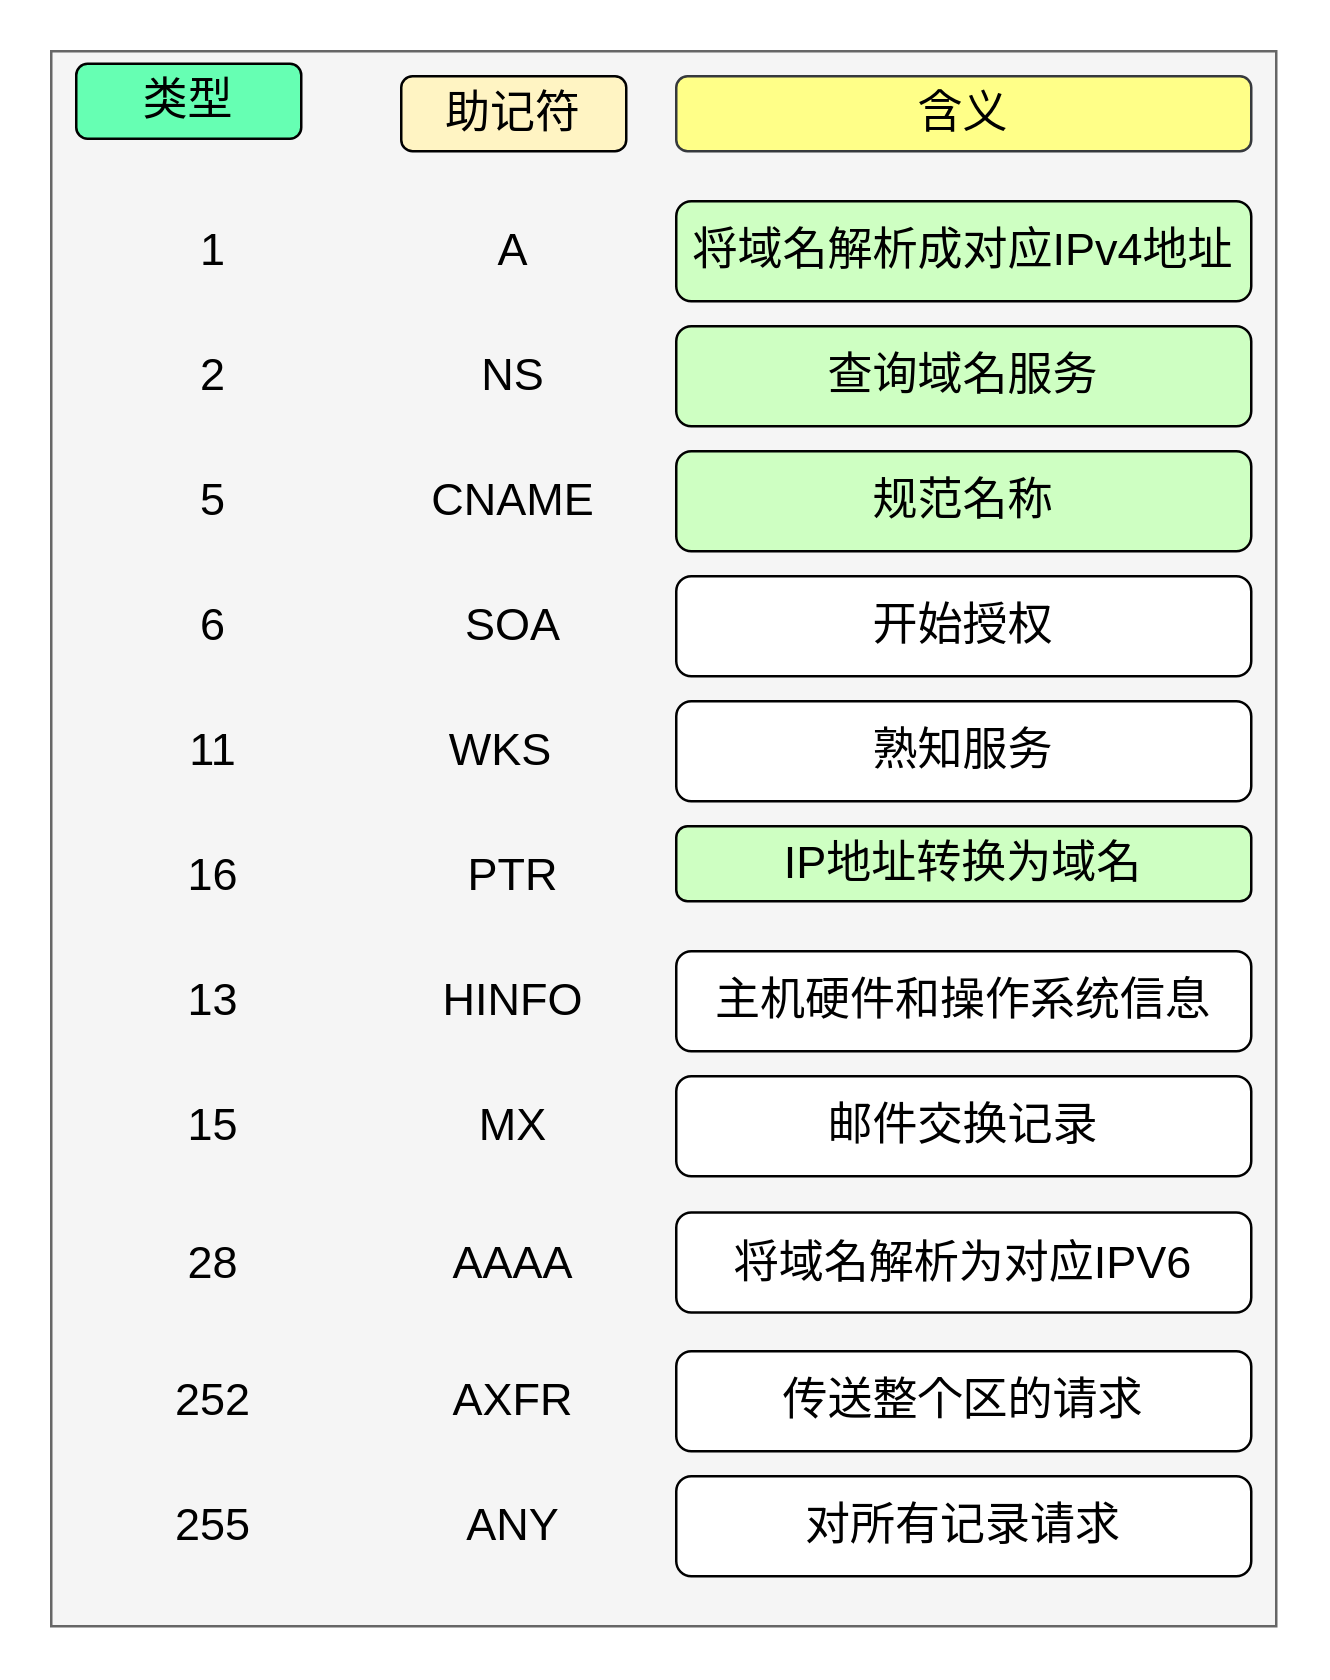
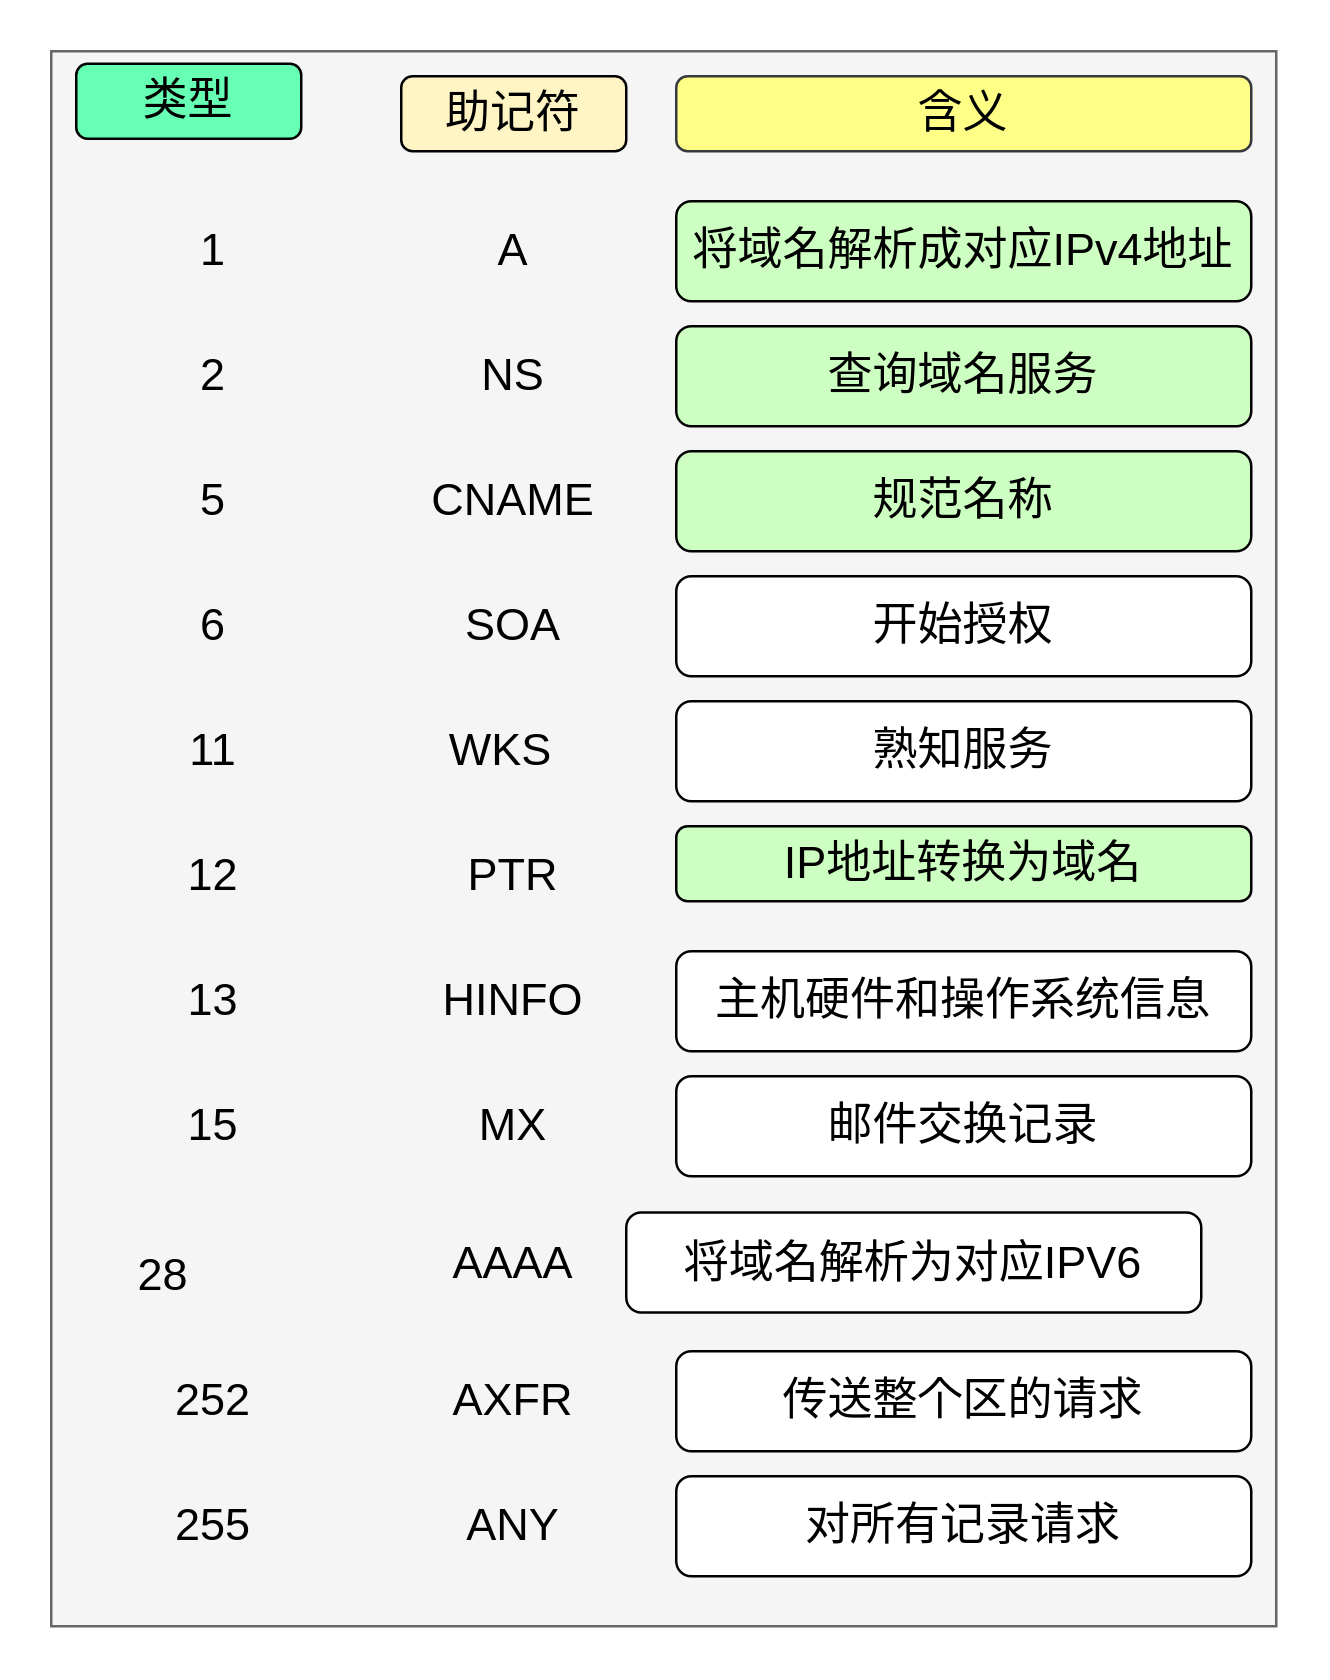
  <mxCell id="0" />
  <mxCell id="1" parent="0" />
  <mxCell id="2" value="" style="rounded=0;whiteSpace=wrap;html=1;fillColor=#f5f5f5;strokeColor=#666666;fontColor=#333333;fontSize=18;" vertex="1" parent="1"><mxGeometry x="20" y="20" width="490" height="630" as="geometry" /></mxCell>
  <mxCell id="3" value="类型" style="rounded=1;whiteSpace=wrap;html=1;fontSize=18;fillColor=#66FFB3;" vertex="1" parent="1"><mxGeometry x="30" y="25" width="90" height="30" as="geometry" /></mxCell>
  <mxCell id="4" value="助记符" style="rounded=1;whiteSpace=wrap;html=1;fontSize=18;fillColor=#FFF4C3;" vertex="1" parent="1"><mxGeometry x="160" y="30" width="90" height="30" as="geometry" /></mxCell>
  <mxCell id="5" value="含义" style="rounded=1;whiteSpace=wrap;html=1;fontSize=18;fillColor=#ffff88;strokeColor=#36393d;" vertex="1" parent="1"><mxGeometry x="270" y="30" width="230" height="30" as="geometry" /></mxCell>
  <mxCell id="6" value="1" style="text;html=1;strokeColor=none;fillColor=none;align=center;verticalAlign=middle;whiteSpace=wrap;rounded=0;fontSize=18;" vertex="1" parent="1"><mxGeometry x="65" y="90" width="40" height="20" as="geometry" /></mxCell>
  <mxCell id="7" value="2" style="text;html=1;strokeColor=none;fillColor=none;align=center;verticalAlign=middle;whiteSpace=wrap;rounded=0;fontSize=18;" vertex="1" parent="1"><mxGeometry x="65" y="140" width="40" height="20" as="geometry" /></mxCell>
  <mxCell id="8" value="&lt;span style=&quot;font-size: 18px;&quot;&gt;将域名解析成对应&lt;/span&gt;&lt;span lang=&quot;EN-US&quot; style=&quot;font-size: 18px; font-family: calibri, sans-serif;&quot;&gt;IPv4&lt;/span&gt;&lt;span style=&quot;font-size: 18px;&quot;&gt;地址&lt;/span&gt;" style="rounded=1;whiteSpace=wrap;html=1;fontSize=18;fillColor=#CEFFC2;" vertex="1" parent="1"><mxGeometry x="270" y="80" width="230" height="40" as="geometry" /></mxCell>
  <mxCell id="9" value="查询域名服务" style="rounded=1;whiteSpace=wrap;html=1;fontSize=18;fillColor=#CEFFC2;" vertex="1" parent="1"><mxGeometry x="270" y="130" width="230" height="40" as="geometry" /></mxCell>
  <mxCell id="10" value="规范名称" style="rounded=1;whiteSpace=wrap;html=1;fontSize=18;fillColor=#CEFFC2;" vertex="1" parent="1"><mxGeometry x="270" y="180" width="230" height="40" as="geometry" /></mxCell>
  <mxCell id="11" value="开始授权" style="rounded=1;whiteSpace=wrap;html=1;fontSize=18;" vertex="1" parent="1"><mxGeometry x="270" y="230" width="230" height="40" as="geometry" /></mxCell>
  <mxCell id="12" value="熟知服务" style="rounded=1;whiteSpace=wrap;html=1;fontSize=18;" vertex="1" parent="1"><mxGeometry x="270" y="280" width="230" height="40" as="geometry" /></mxCell>
  <mxCell id="13" value="5" style="text;html=1;strokeColor=none;fillColor=none;align=center;verticalAlign=middle;whiteSpace=wrap;rounded=0;fontSize=18;" vertex="1" parent="1"><mxGeometry x="65" y="190" width="40" height="20" as="geometry" /></mxCell>
  <mxCell id="14" value="6" style="text;html=1;strokeColor=none;fillColor=none;align=center;verticalAlign=middle;whiteSpace=wrap;rounded=0;fontSize=18;" vertex="1" parent="1"><mxGeometry x="65" y="240" width="40" height="20" as="geometry" /></mxCell>
  <mxCell id="15" value="11" style="text;html=1;strokeColor=none;fillColor=none;align=center;verticalAlign=middle;whiteSpace=wrap;rounded=0;fontSize=18;" vertex="1" parent="1"><mxGeometry x="65" y="290" width="40" height="20" as="geometry" /></mxCell>
  <mxCell id="16" value="A&lt;span style=&quot;color: rgba(0 , 0 , 0 , 0) ; font-family: monospace ; font-size: 0px&quot;&gt;%3CmxGraphModel%3E%3Croot%3E%3CmxCell%20id%3D%220%22%2F%3E%3CmxCell%20id%3D%221%22%20parent%3D%220%22%2F%3E%3CmxCell%20id%3D%222%22%20value%3D%222%22%20style%3D%22text%3Bhtml%3D1%3BstrokeColor%3Dnone%3BfillColor%3Dnone%3Balign%3Dcenter%3BverticalAlign%3Dmiddle%3BwhiteSpace%3Dwrap%3Brounded%3D0%3BfontSize%3D18%3B%22%20vertex%3D%221%22%20parent%3D%221%22%3E%3CmxGeometry%20x%3D%22105%22%20y%3D%22300%22%20width%3D%2240%22%20height%3D%2220%22%20as%3D%22geometry%22%2F%3E%3C%2FmxCell%3E%3C%2Froot%3E%3C%2FmxGraphModel%3E&lt;/span&gt;" style="text;html=1;strokeColor=none;fillColor=none;align=center;verticalAlign=middle;whiteSpace=wrap;rounded=0;fontSize=18;" vertex="1" parent="1"><mxGeometry x="185" y="90" width="40" height="20" as="geometry" /></mxCell>
  <mxCell id="17" value="NS&lt;span style=&quot;color: rgba(0 , 0 , 0 , 0) ; font-family: monospace ; font-size: 0px&quot;&gt;%3CmxGraphModel%3E%3Croot%3E%3CmxCell%20id%3D%220%22%2F%3E%3CmxCell%20id%3D%221%22%20parent%3D%220%22%2F%3E%3CmxCell%20id%3D%222%22%20value%3D%22A%26lt%3Bspan%20style%3D%26quot%3Bcolor%3A%20rgba(0%20%2C%200%20%2C%200%20%2C%200)%20%3B%20font-family%3A%20monospace%20%3B%20font-size%3A%200px%26quot%3B%26gt%3B%253CmxGraphModel%253E%253Croot%253E%253CmxCell%2520id%253D%25220%2522%252F%253E%253CmxCell%2520id%253D%25221%2522%2520parent%253D%25220%2522%252F%253E%253CmxCell%2520id%253D%25222%2522%2520value%253D%25222%2522%2520style%253D%2522text%253Bhtml%253D1%253BstrokeColor%253Dnone%253BfillColor%253Dnone%253Balign%253Dcenter%253BverticalAlign%253Dmiddle%253BwhiteSpace%253Dwrap%253Brounded%253D0%253BfontSize%253D18%253B%2522%2520vertex%253D%25221%2522%2520parent%253D%25221%2522%253E%253CmxGeometry%2520x%253D%2522105%2522%2520y%253D%2522300%2522%2520width%253D%252240%2522%2520height%253D%252220%2522%2520as%253D%2522geometry%2522%252F%253E%253C%252FmxCell%253E%253C%252Froot%253E%253C%252FmxGraphModel%253E%26lt%3B%2Fspan%26gt%3B%22%20style%3D%22text%3Bhtml%3D1%3BstrokeColor%3Dnone%3BfillColor%3Dnone%3Balign%3Dcenter%3BverticalAlign%3Dmiddle%3BwhiteSpace%3Dwrap%3Brounded%3D0%3BfontSize%3D18%3B%22%20vertex%3D%221%22%20parent%3D%221%22%3E%3CmxGeometry%20x%3D%22225%22%20y%3D%22150%22%20width%3D%2240%22%20height%3D%2220%22%20as%3D%22geometry%22%2F%3E%3C%2FmxCell%3E%3C%2Froot%3E%3C%2FmxGraphModel%3E&lt;/span&gt;" style="text;html=1;strokeColor=none;fillColor=none;align=center;verticalAlign=middle;whiteSpace=wrap;rounded=0;fontSize=18;" vertex="1" parent="1"><mxGeometry x="185" y="140" width="40" height="20" as="geometry" /></mxCell>
  <mxCell id="18" value="CNAME" style="text;html=1;strokeColor=none;fillColor=none;align=center;verticalAlign=middle;whiteSpace=wrap;rounded=0;fontSize=18;" vertex="1" parent="1"><mxGeometry x="185" y="190" width="40" height="20" as="geometry" /></mxCell>
  <mxCell id="19" value="SOA&lt;span style=&quot;color: rgba(0 , 0 , 0 , 0) ; font-family: monospace ; font-size: 0px&quot;&gt;%3CmxGraphModel%3E%3Croot%3E%3CmxCell%20id%3D%220%22%2F%3E%3CmxCell%20id%3D%221%22%20parent%3D%220%22%2F%3E%3CmxCell%20id%3D%222%22%20value%3D%22CNAME%22%20style%3D%22text%3Bhtml%3D1%3BstrokeColor%3Dnone%3BfillColor%3Dnone%3Balign%3Dcenter%3BverticalAlign%3Dmiddle%3BwhiteSpace%3Dwrap%3Brounded%3D0%3BfontSize%3D18%3B%22%20vertex%3D%221%22%20parent%3D%221%22%3E%3CmxGeometry%20x%3D%22225%22%20y%3D%22250%22%20width%3D%2240%22%20height%3D%2220%22%20as%3D%22geometry%22%2F%3E%3C%2FmxCell%3E%3C%2Froot%3E%3C%2FmxGraphModel%3E&lt;/span&gt;" style="text;html=1;strokeColor=none;fillColor=none;align=center;verticalAlign=middle;whiteSpace=wrap;rounded=0;fontSize=18;" vertex="1" parent="1"><mxGeometry x="185" y="240" width="40" height="20" as="geometry" /></mxCell>
  <mxCell id="20" value="WKS" style="text;html=1;strokeColor=none;fillColor=none;align=center;verticalAlign=middle;whiteSpace=wrap;rounded=0;fontSize=18;" vertex="1" parent="1"><mxGeometry x="180" y="290" width="40" height="20" as="geometry" /></mxCell>
- <mxCell id="21" value="16" style="text;html=1;strokeColor=none;fillColor=none;align=center;verticalAlign=middle;whiteSpace=wrap;rounded=0;fontSize=18;" vertex="1" parent="1"><mxGeometry x="65" y="340" width="40" height="20" as="geometry" /></mxCell>
+ <mxCell id="21" value="12" style="text;html=1;strokeColor=none;fillColor=none;align=center;verticalAlign=middle;whiteSpace=wrap;rounded=0;fontSize=18;" vertex="1" parent="1"><mxGeometry x="65" y="340" width="40" height="20" as="geometry" /></mxCell>
  <mxCell id="22" value="IP地址转换为域名" style="rounded=1;whiteSpace=wrap;html=1;fontSize=18;fillColor=#CEFFC2;" vertex="1" parent="1"><mxGeometry x="270" y="330" width="230" height="30" as="geometry" /></mxCell>
  <mxCell id="23" value="主机硬件和操作系统信息" style="rounded=1;whiteSpace=wrap;html=1;fontSize=18;" vertex="1" parent="1"><mxGeometry x="270" y="380" width="230" height="40" as="geometry" /></mxCell>
  <mxCell id="24" value="邮件交换记录" style="rounded=1;whiteSpace=wrap;html=1;fontSize=18;" vertex="1" parent="1"><mxGeometry x="270" y="430" width="230" height="40" as="geometry" /></mxCell>
  <mxCell id="25" value="PTR" style="text;html=1;strokeColor=none;fillColor=none;align=center;verticalAlign=middle;whiteSpace=wrap;rounded=0;fontSize=18;" vertex="1" parent="1"><mxGeometry x="185" y="345" width="40" height="10" as="geometry" /></mxCell>
  <mxCell id="26" value="HINFO" style="text;html=1;strokeColor=none;fillColor=none;align=center;verticalAlign=middle;whiteSpace=wrap;rounded=0;fontSize=18;" vertex="1" parent="1"><mxGeometry x="185" y="395" width="40" height="10" as="geometry" /></mxCell>
  <mxCell id="27" value="13&lt;span style=&quot;color: rgba(0 , 0 , 0 , 0) ; font-family: monospace ; font-size: 0px&quot;&gt;%3CmxGraphModel%3E%3Croot%3E%3CmxCell%20id%3D%220%22%2F%3E%3CmxCell%20id%3D%221%22%20parent%3D%220%22%2F%3E%3CmxCell%20id%3D%222%22%20value%3D%226%22%20style%3D%22text%3Bhtml%3D1%3BstrokeColor%3Dnone%3BfillColor%3Dnone%3Balign%3Dcenter%3BverticalAlign%3Dmiddle%3BwhiteSpace%3Dwrap%3Brounded%3D0%3BfontSize%3D18%3B%22%20vertex%3D%221%22%20parent%3D%221%22%3E%3CmxGeometry%20x%3D%22105%22%20y%3D%22400%22%20width%3D%2240%22%20height%3D%2220%22%20as%3D%22geometry%22%2F%3E%3C%2FmxCell%3E%3C%2Froot%3E%3C%2FmxGraphModel%3E&lt;/span&gt;" style="text;html=1;strokeColor=none;fillColor=none;align=center;verticalAlign=middle;whiteSpace=wrap;rounded=0;fontSize=18;" vertex="1" parent="1"><mxGeometry x="65" y="390" width="40" height="20" as="geometry" /></mxCell>
  <mxCell id="28" value="15" style="text;html=1;strokeColor=none;fillColor=none;align=center;verticalAlign=middle;whiteSpace=wrap;rounded=0;fontSize=18;" vertex="1" parent="1"><mxGeometry x="65" y="440" width="40" height="20" as="geometry" /></mxCell>
  <mxCell id="29" value="MX" style="text;html=1;strokeColor=none;fillColor=none;align=center;verticalAlign=middle;whiteSpace=wrap;rounded=0;fontSize=18;" vertex="1" parent="1"><mxGeometry x="185" y="445" width="40" height="10" as="geometry" /></mxCell>
- <mxCell id="30" value="将域名解析为对应IPV6" style="rounded=1;whiteSpace=wrap;html=1;fontSize=18;" vertex="1" parent="1"><mxGeometry x="270" y="484.5" width="230" height="40" as="geometry" /></mxCell>
- <mxCell id="31" value="28" style="text;html=1;strokeColor=none;fillColor=none;align=center;verticalAlign=middle;whiteSpace=wrap;rounded=0;fontSize=18;" vertex="1" parent="1"><mxGeometry x="65" y="494.5" width="40" height="20" as="geometry" /></mxCell>
+ <mxCell id="30" value="将域名解析为对应IPV6" style="rounded=1;whiteSpace=wrap;html=1;fontSize=18;" vertex="1" parent="1"><mxGeometry x="250" y="484.5" width="230" height="40" as="geometry" /></mxCell>
+ <mxCell id="31" value="28" style="text;html=1;strokeColor=none;fillColor=none;align=center;verticalAlign=middle;whiteSpace=wrap;rounded=0;fontSize=18;" vertex="1" parent="1"><mxGeometry x="45" y="499.5" width="40" height="20" as="geometry" /></mxCell>
  <mxCell id="32" value="AAAA" style="text;html=1;strokeColor=none;fillColor=none;align=center;verticalAlign=middle;whiteSpace=wrap;rounded=0;fontSize=18;" vertex="1" parent="1"><mxGeometry x="185" y="499.5" width="40" height="10" as="geometry" /></mxCell>
  <mxCell id="33" value="传送整个区的请求" style="rounded=1;whiteSpace=wrap;html=1;fontSize=18;" vertex="1" parent="1"><mxGeometry x="270" y="540" width="230" height="40" as="geometry" /></mxCell>
  <mxCell id="34" value="对所有记录请求" style="rounded=1;whiteSpace=wrap;html=1;fontSize=18;" vertex="1" parent="1"><mxGeometry x="270" y="590" width="230" height="40" as="geometry" /></mxCell>
  <mxCell id="35" value="AXFR" style="text;html=1;strokeColor=none;fillColor=none;align=center;verticalAlign=middle;whiteSpace=wrap;rounded=0;fontSize=18;" vertex="1" parent="1"><mxGeometry x="185" y="555" width="40" height="10" as="geometry" /></mxCell>
  <mxCell id="36" value="ANY" style="text;html=1;strokeColor=none;fillColor=none;align=center;verticalAlign=middle;whiteSpace=wrap;rounded=0;fontSize=18;" vertex="1" parent="1"><mxGeometry x="185" y="605" width="40" height="10" as="geometry" /></mxCell>
  <mxCell id="37" value="252" style="text;html=1;strokeColor=none;fillColor=none;align=center;verticalAlign=middle;whiteSpace=wrap;rounded=0;fontSize=18;" vertex="1" parent="1"><mxGeometry x="65" y="550" width="40" height="20" as="geometry" /></mxCell>
  <mxCell id="38" value="255" style="text;html=1;strokeColor=none;fillColor=none;align=center;verticalAlign=middle;whiteSpace=wrap;rounded=0;fontSize=18;" vertex="1" parent="1"><mxGeometry x="65" y="600" width="40" height="20" as="geometry" /></mxCell>
